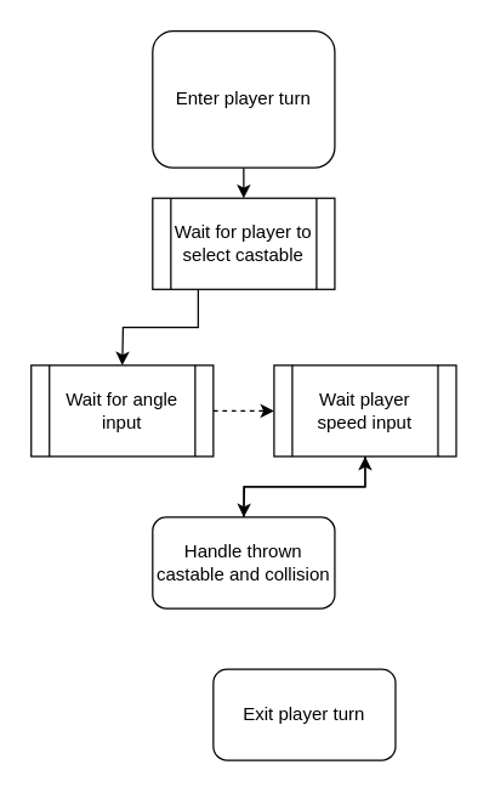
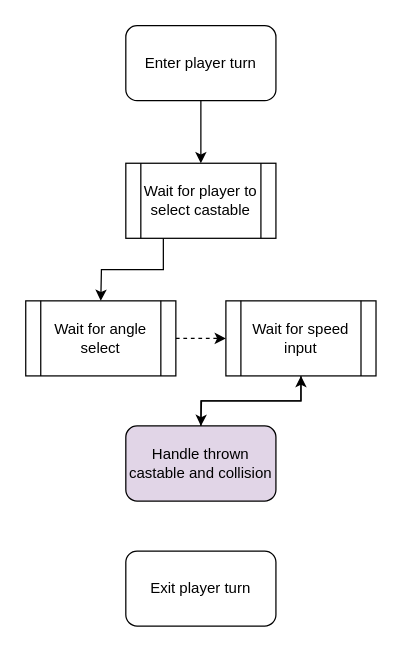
  <mxCell id="0" />
  <mxCell id="1" parent="0" />
  <mxCell id="2" style="edgeStyle=orthogonalEdgeStyle;rounded=0;orthogonalLoop=1;jettySize=auto;html=1;entryX=0.5;entryY=0;entryDx=0;entryDy=0;" edge="1" parent="1" source="3"><mxGeometry relative="1" as="geometry"><mxPoint x="160" y="130" as="targetPoint" /></mxGeometry></mxCell>
- <mxCell id="3" value="Enter player turn" style="rounded=1;whiteSpace=wrap;html=1;" vertex="1" parent="1"><mxGeometry x="100" y="20" width="120" height="90" as="geometry" /></mxCell>
+ <mxCell id="3" value="Enter player turn" style="rounded=1;whiteSpace=wrap;html=1;" vertex="1" parent="1"><mxGeometry x="100" y="20" width="120" height="60" as="geometry" /></mxCell>
  <mxCell id="4" style="edgeStyle=orthogonalEdgeStyle;rounded=0;orthogonalLoop=1;jettySize=auto;html=1;exitX=0.25;exitY=1;exitDx=0;exitDy=0;entryX=0.5;entryY=0;entryDx=0;entryDy=0;" edge="1" parent="1" source="5"><mxGeometry relative="1" as="geometry"><mxPoint x="80" y="240" as="targetPoint" /></mxGeometry></mxCell>
  <mxCell id="5" value="Wait for player to select castable" style="shape=process;whiteSpace=wrap;html=1;backgroundOutline=1;" vertex="1" parent="1"><mxGeometry x="100" y="130" width="120" height="60" as="geometry" /></mxCell>
  <mxCell id="6" style="edgeStyle=orthogonalEdgeStyle;rounded=0;orthogonalLoop=1;jettySize=auto;html=1;entryX=0;entryY=0.5;entryDx=0;entryDy=0;dashed=1;" edge="1" parent="1" source="7" target="9"><mxGeometry relative="1" as="geometry" /></mxCell>
- <mxCell id="7" value="Wait for angle input" style="shape=process;whiteSpace=wrap;html=1;backgroundOutline=1;" vertex="1" parent="1"><mxGeometry x="20" y="240" width="120" height="60" as="geometry" /></mxCell>
+ <mxCell id="7" value="Wait for angle select" style="shape=process;whiteSpace=wrap;html=1;backgroundOutline=1;" vertex="1" parent="1"><mxGeometry x="20" y="240" width="120" height="60" as="geometry" /></mxCell>
  <mxCell id="8" style="edgeStyle=orthogonalEdgeStyle;rounded=0;orthogonalLoop=1;jettySize=auto;html=1;exitX=0.5;exitY=1;exitDx=0;exitDy=0;" edge="1" parent="1" source="9"><mxGeometry relative="1" as="geometry"><mxPoint x="160" y="340" as="targetPoint" /></mxGeometry></mxCell>
- <mxCell id="9" value="Wait player speed input" style="shape=process;whiteSpace=wrap;html=1;backgroundOutline=1;" vertex="1" parent="1"><mxGeometry x="180" y="240" width="120" height="60" as="geometry" /></mxCell>
+ <mxCell id="9" value="Wait for speed input" style="shape=process;whiteSpace=wrap;html=1;backgroundOutline=1;" vertex="1" parent="1"><mxGeometry x="180" y="240" width="120" height="60" as="geometry" /></mxCell>
  <mxCell id="10" style="edgeStyle=orthogonalEdgeStyle;rounded=0;orthogonalLoop=1;jettySize=auto;html=1;" edge="1" parent="1" source="11" target="9"><mxGeometry relative="1" as="geometry" /></mxCell>
- <mxCell id="11" value="&lt;span&gt;Handle thrown&lt;/span&gt;&lt;br&gt;&lt;span&gt;castable and collision&lt;/span&gt;" style="rounded=1;whiteSpace=wrap;html=1;" vertex="1" parent="1"><mxGeometry x="100" y="340" width="120" height="60" as="geometry" /></mxCell>
- <mxCell id="12" value="Exit player turn" style="rounded=1;whiteSpace=wrap;html=1;" vertex="1" parent="1"><mxGeometry x="140" y="440" width="120" height="60" as="geometry" /></mxCell>
+ <mxCell id="11" value="&lt;span&gt;Handle thrown&lt;/span&gt;&lt;br&gt;&lt;span&gt;castable and collision&lt;/span&gt;" style="rounded=1;whiteSpace=wrap;html=1;fillColor=#e1d5e7;" vertex="1" parent="1"><mxGeometry x="100" y="340" width="120" height="60" as="geometry" /></mxCell>
+ <mxCell id="12" value="Exit player turn" style="rounded=1;whiteSpace=wrap;html=1;" vertex="1" parent="1"><mxGeometry x="100" y="440" width="120" height="60" as="geometry" /></mxCell>
